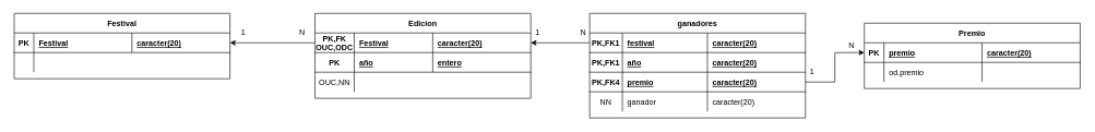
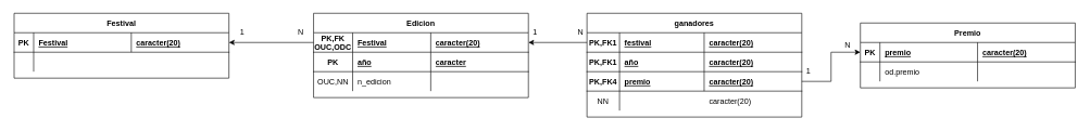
  <mxCell id="0" />
  <mxCell id="1" parent="0" />
  <mxCell id="2" value="Festival" style="shape=table;startSize=30;container=1;collapsible=1;childLayout=tableLayout;fixedRows=1;rowLines=0;fontStyle=1;align=center;resizeLast=1;" vertex="1" parent="1"><mxGeometry x="20" y="20" width="330" height="100" as="geometry" /></mxCell>
  <mxCell id="3" value="" style="shape=partialRectangle;collapsible=0;dropTarget=0;pointerEvents=0;fillColor=none;top=0;left=0;bottom=1;right=0;points=[[0,0.5],[1,0.5]];portConstraint=eastwest;" vertex="1" parent="2"><mxGeometry y="30" width="330" height="30" as="geometry" /></mxCell>
  <mxCell id="4" value="PK" style="shape=partialRectangle;connectable=0;fillColor=none;top=0;left=0;bottom=0;right=0;fontStyle=1;overflow=hidden;" vertex="1" parent="3"><mxGeometry width="30" height="30" as="geometry"><mxRectangle width="30" height="30" as="alternateBounds" /></mxGeometry></mxCell>
  <mxCell id="5" value="Festival" style="shape=partialRectangle;connectable=0;fillColor=none;top=0;left=0;bottom=0;right=0;align=left;spacingLeft=6;fontStyle=5;overflow=hidden;" vertex="1" parent="3"><mxGeometry x="30" width="150" height="30" as="geometry"><mxRectangle width="150" height="30" as="alternateBounds" /></mxGeometry></mxCell>
  <mxCell id="6" value="caracter(20)" style="shape=partialRectangle;connectable=0;fillColor=none;top=0;left=0;bottom=0;right=0;align=left;spacingLeft=6;fontStyle=5;overflow=hidden;" vertex="1" parent="3"><mxGeometry x="180" width="150" height="30" as="geometry"><mxRectangle width="150" height="30" as="alternateBounds" /></mxGeometry></mxCell>
  <mxCell id="7" value="" style="shape=partialRectangle;collapsible=0;dropTarget=0;pointerEvents=0;fillColor=none;top=0;left=0;bottom=0;right=0;points=[[0,0.5],[1,0.5]];portConstraint=eastwest;" vertex="1" parent="2"><mxGeometry y="60" width="330" height="30" as="geometry" /></mxCell>
  <mxCell id="8" value="" style="shape=partialRectangle;connectable=0;fillColor=none;top=0;left=0;bottom=0;right=0;editable=1;overflow=hidden;" vertex="1" parent="7"><mxGeometry width="30" height="30" as="geometry"><mxRectangle width="30" height="30" as="alternateBounds" /></mxGeometry></mxCell>
  <mxCell id="9" style="shape=partialRectangle;connectable=0;fillColor=none;top=0;left=0;bottom=0;right=0;align=left;spacingLeft=6;overflow=hidden;" vertex="1" parent="7"><mxGeometry x="180" width="150" height="30" as="geometry"><mxRectangle width="150" height="30" as="alternateBounds" /></mxGeometry></mxCell>
  <mxCell id="10" value="Edicion" style="shape=table;startSize=30;container=1;collapsible=1;childLayout=tableLayout;fixedRows=1;rowLines=0;fontStyle=1;align=center;resizeLast=1;" vertex="1" parent="1"><mxGeometry x="480" y="20" width="330" height="130" as="geometry" /></mxCell>
  <mxCell id="11" value="" style="shape=partialRectangle;collapsible=0;dropTarget=0;pointerEvents=0;fillColor=none;top=0;left=0;bottom=1;right=0;points=[[0,0.5],[1,0.5]];portConstraint=eastwest;" vertex="1" parent="10"><mxGeometry y="30" width="330" height="30" as="geometry" /></mxCell>
  <mxCell id="12" value="PK,FK&#10;OUC,ODC" style="shape=partialRectangle;connectable=0;fillColor=none;top=0;left=0;bottom=0;right=0;fontStyle=1;overflow=hidden;" vertex="1" parent="11"><mxGeometry width="60" height="30" as="geometry"><mxRectangle width="60" height="30" as="alternateBounds" /></mxGeometry></mxCell>
  <mxCell id="13" value="Festival" style="shape=partialRectangle;connectable=0;fillColor=none;top=0;left=0;bottom=0;right=0;align=left;spacingLeft=6;fontStyle=5;overflow=hidden;" vertex="1" parent="11"><mxGeometry x="60" width="120" height="30" as="geometry"><mxRectangle width="120" height="30" as="alternateBounds" /></mxGeometry></mxCell>
  <mxCell id="14" value="caracter(20)" style="shape=partialRectangle;connectable=0;fillColor=none;top=0;left=0;bottom=0;right=0;align=left;spacingLeft=6;fontStyle=5;overflow=hidden;" vertex="1" parent="11"><mxGeometry x="180" width="150" height="30" as="geometry"><mxRectangle width="150" height="30" as="alternateBounds" /></mxGeometry></mxCell>
  <mxCell id="15" value="" style="shape=partialRectangle;collapsible=0;dropTarget=0;pointerEvents=0;fillColor=none;top=0;left=0;bottom=1;right=0;points=[[0,0.5],[1,0.5]];portConstraint=eastwest;" vertex="1" parent="10"><mxGeometry y="60" width="330" height="30" as="geometry" /></mxCell>
  <mxCell id="16" value="PK" style="shape=partialRectangle;connectable=0;fillColor=none;top=0;left=0;bottom=0;right=0;fontStyle=1;overflow=hidden;" vertex="1" parent="15"><mxGeometry width="60" height="30" as="geometry"><mxRectangle width="60" height="30" as="alternateBounds" /></mxGeometry></mxCell>
  <mxCell id="17" value="año" style="shape=partialRectangle;connectable=0;fillColor=none;top=0;left=0;bottom=0;right=0;align=left;spacingLeft=6;fontStyle=5;overflow=hidden;" vertex="1" parent="15"><mxGeometry x="60" width="120" height="30" as="geometry"><mxRectangle width="120" height="30" as="alternateBounds" /></mxGeometry></mxCell>
- <mxCell id="18" value="entero" style="shape=partialRectangle;connectable=0;fillColor=none;top=0;left=0;bottom=0;right=0;align=left;spacingLeft=6;fontStyle=5;overflow=hidden;" vertex="1" parent="15"><mxGeometry x="180" width="150" height="30" as="geometry"><mxRectangle width="150" height="30" as="alternateBounds" /></mxGeometry></mxCell>
+ <mxCell id="18" value="caracter" style="shape=partialRectangle;connectable=0;fillColor=none;top=0;left=0;bottom=0;right=0;align=left;spacingLeft=6;fontStyle=5;overflow=hidden;" vertex="1" parent="15"><mxGeometry x="180" width="150" height="30" as="geometry"><mxRectangle width="150" height="30" as="alternateBounds" /></mxGeometry></mxCell>
  <mxCell id="19" value="" style="shape=partialRectangle;collapsible=0;dropTarget=0;pointerEvents=0;fillColor=none;top=0;left=0;bottom=0;right=0;points=[[0,0.5],[1,0.5]];portConstraint=eastwest;" vertex="1" parent="10"><mxGeometry y="90" width="330" height="30" as="geometry" /></mxCell>
  <mxCell id="20" value="OUC,NN" style="shape=partialRectangle;connectable=0;fillColor=none;top=0;left=0;bottom=0;right=0;editable=1;overflow=hidden;" vertex="1" parent="19"><mxGeometry width="60" height="30" as="geometry"><mxRectangle width="60" height="30" as="alternateBounds" /></mxGeometry></mxCell>
+ <mxCell id="21" value="n_edicion" style="shape=partialRectangle;connectable=0;fillColor=none;top=0;left=0;bottom=0;right=0;align=left;spacingLeft=6;overflow=hidden;" vertex="1" parent="19"><mxGeometry x="60" width="120" height="30" as="geometry"><mxRectangle width="120" height="30" as="alternateBounds" /></mxGeometry></mxCell>
  <mxCell id="22" style="shape=partialRectangle;connectable=0;fillColor=none;top=0;left=0;bottom=0;right=0;align=left;spacingLeft=6;overflow=hidden;" vertex="1" parent="19"><mxGeometry x="180" width="150" height="30" as="geometry"><mxRectangle width="150" height="30" as="alternateBounds" /></mxGeometry></mxCell>
  <mxCell id="23" value="Premio" style="shape=table;startSize=30;container=1;collapsible=1;childLayout=tableLayout;fixedRows=1;rowLines=0;fontStyle=1;align=center;resizeLast=1;" vertex="1" parent="1"><mxGeometry x="1320" y="35" width="330" height="100" as="geometry" /></mxCell>
  <mxCell id="24" value="" style="shape=partialRectangle;collapsible=0;dropTarget=0;pointerEvents=0;fillColor=none;top=0;left=0;bottom=1;right=0;points=[[0,0.5],[1,0.5]];portConstraint=eastwest;" vertex="1" parent="23"><mxGeometry y="30" width="330" height="30" as="geometry" /></mxCell>
  <mxCell id="25" value="PK" style="shape=partialRectangle;connectable=0;fillColor=none;top=0;left=0;bottom=0;right=0;fontStyle=1;overflow=hidden;" vertex="1" parent="24"><mxGeometry width="30" height="30" as="geometry"><mxRectangle width="30" height="30" as="alternateBounds" /></mxGeometry></mxCell>
  <mxCell id="26" value="premio" style="shape=partialRectangle;connectable=0;fillColor=none;top=0;left=0;bottom=0;right=0;align=left;spacingLeft=6;fontStyle=5;overflow=hidden;" vertex="1" parent="24"><mxGeometry x="30" width="150" height="30" as="geometry"><mxRectangle width="150" height="30" as="alternateBounds" /></mxGeometry></mxCell>
  <mxCell id="27" value="caracter(20)" style="shape=partialRectangle;connectable=0;fillColor=none;top=0;left=0;bottom=0;right=0;align=left;spacingLeft=6;fontStyle=5;overflow=hidden;" vertex="1" parent="24"><mxGeometry x="180" width="150" height="30" as="geometry"><mxRectangle width="150" height="30" as="alternateBounds" /></mxGeometry></mxCell>
  <mxCell id="28" value="" style="shape=partialRectangle;collapsible=0;dropTarget=0;pointerEvents=0;fillColor=none;top=0;left=0;bottom=0;right=0;points=[[0,0.5],[1,0.5]];portConstraint=eastwest;" vertex="1" parent="23"><mxGeometry y="60" width="330" height="30" as="geometry" /></mxCell>
  <mxCell id="29" value="" style="shape=partialRectangle;connectable=0;fillColor=none;top=0;left=0;bottom=0;right=0;editable=1;overflow=hidden;" vertex="1" parent="28"><mxGeometry width="30" height="30" as="geometry"><mxRectangle width="30" height="30" as="alternateBounds" /></mxGeometry></mxCell>
  <mxCell id="30" value="od.premio" style="shape=partialRectangle;connectable=0;fillColor=none;top=0;left=0;bottom=0;right=0;align=left;spacingLeft=6;overflow=hidden;" vertex="1" parent="28"><mxGeometry x="30" width="150" height="30" as="geometry"><mxRectangle width="150" height="30" as="alternateBounds" /></mxGeometry></mxCell>
  <mxCell id="31" style="shape=partialRectangle;connectable=0;fillColor=none;top=0;left=0;bottom=0;right=0;align=left;spacingLeft=6;overflow=hidden;" vertex="1" parent="28"><mxGeometry x="180" width="150" height="30" as="geometry"><mxRectangle width="150" height="30" as="alternateBounds" /></mxGeometry></mxCell>
  <mxCell id="32" value="ganadores" style="shape=table;startSize=30;container=1;collapsible=1;childLayout=tableLayout;fixedRows=1;rowLines=0;fontStyle=1;align=center;resizeLast=1;" vertex="1" parent="1"><mxGeometry x="900" y="20" width="330" height="160" as="geometry" /></mxCell>
  <mxCell id="33" value="" style="shape=partialRectangle;collapsible=0;dropTarget=0;pointerEvents=0;fillColor=none;top=0;left=0;bottom=1;right=0;points=[[0,0.5],[1,0.5]];portConstraint=eastwest;" vertex="1" parent="32"><mxGeometry y="30" width="330" height="30" as="geometry" /></mxCell>
  <mxCell id="34" value="PK,FK1" style="shape=partialRectangle;connectable=0;fillColor=none;top=0;left=0;bottom=0;right=0;fontStyle=1;overflow=hidden;" vertex="1" parent="33"><mxGeometry width="50" height="30" as="geometry"><mxRectangle width="50" height="30" as="alternateBounds" /></mxGeometry></mxCell>
  <mxCell id="35" value="festival" style="shape=partialRectangle;connectable=0;fillColor=none;top=0;left=0;bottom=0;right=0;align=left;spacingLeft=6;fontStyle=5;overflow=hidden;" vertex="1" parent="33"><mxGeometry x="50" width="130" height="30" as="geometry"><mxRectangle width="130" height="30" as="alternateBounds" /></mxGeometry></mxCell>
  <mxCell id="36" value="caracter(20)" style="shape=partialRectangle;connectable=0;fillColor=none;top=0;left=0;bottom=0;right=0;align=left;spacingLeft=6;fontStyle=5;overflow=hidden;" vertex="1" parent="33"><mxGeometry x="180" width="150" height="30" as="geometry"><mxRectangle width="150" height="30" as="alternateBounds" /></mxGeometry></mxCell>
  <mxCell id="37" value="" style="shape=partialRectangle;collapsible=0;dropTarget=0;pointerEvents=0;fillColor=none;top=0;left=0;bottom=1;right=0;points=[[0,0.5],[1,0.5]];portConstraint=eastwest;" vertex="1" parent="32"><mxGeometry y="60" width="330" height="30" as="geometry" /></mxCell>
  <mxCell id="38" value="PK,FK1" style="shape=partialRectangle;connectable=0;fillColor=none;top=0;left=0;bottom=0;right=0;fontStyle=1;overflow=hidden;" vertex="1" parent="37"><mxGeometry width="50" height="30" as="geometry"><mxRectangle width="50" height="30" as="alternateBounds" /></mxGeometry></mxCell>
  <mxCell id="39" value="año" style="shape=partialRectangle;connectable=0;fillColor=none;top=0;left=0;bottom=0;right=0;align=left;spacingLeft=6;fontStyle=5;overflow=hidden;" vertex="1" parent="37"><mxGeometry x="50" width="130" height="30" as="geometry"><mxRectangle width="130" height="30" as="alternateBounds" /></mxGeometry></mxCell>
  <mxCell id="40" value="caracter(20)" style="shape=partialRectangle;connectable=0;fillColor=none;top=0;left=0;bottom=0;right=0;align=left;spacingLeft=6;fontStyle=5;overflow=hidden;" vertex="1" parent="37"><mxGeometry x="180" width="150" height="30" as="geometry"><mxRectangle width="150" height="30" as="alternateBounds" /></mxGeometry></mxCell>
  <mxCell id="41" value="" style="shape=partialRectangle;collapsible=0;dropTarget=0;pointerEvents=0;fillColor=none;top=0;left=0;bottom=1;right=0;points=[[0,0.5],[1,0.5]];portConstraint=eastwest;" vertex="1" parent="32"><mxGeometry y="90" width="330" height="30" as="geometry" /></mxCell>
  <mxCell id="42" value="PK,FK4" style="shape=partialRectangle;connectable=0;fillColor=none;top=0;left=0;bottom=0;right=0;fontStyle=1;overflow=hidden;" vertex="1" parent="41"><mxGeometry width="50" height="30" as="geometry"><mxRectangle width="50" height="30" as="alternateBounds" /></mxGeometry></mxCell>
  <mxCell id="43" value="premio" style="shape=partialRectangle;connectable=0;fillColor=none;top=0;left=0;bottom=0;right=0;align=left;spacingLeft=6;fontStyle=5;overflow=hidden;" vertex="1" parent="41"><mxGeometry x="50" width="130" height="30" as="geometry"><mxRectangle width="130" height="30" as="alternateBounds" /></mxGeometry></mxCell>
  <mxCell id="44" value="caracter(20)" style="shape=partialRectangle;connectable=0;fillColor=none;top=0;left=0;bottom=0;right=0;align=left;spacingLeft=6;fontStyle=5;overflow=hidden;" vertex="1" parent="41"><mxGeometry x="180" width="150" height="30" as="geometry"><mxRectangle width="150" height="30" as="alternateBounds" /></mxGeometry></mxCell>
  <mxCell id="45" value="" style="shape=partialRectangle;collapsible=0;dropTarget=0;pointerEvents=0;fillColor=none;top=0;left=0;bottom=0;right=0;points=[[0,0.5],[1,0.5]];portConstraint=eastwest;" vertex="1" parent="32"><mxGeometry y="120" width="330" height="30" as="geometry" /></mxCell>
  <mxCell id="46" value="NN" style="shape=partialRectangle;connectable=0;fillColor=none;top=0;left=0;bottom=0;right=0;editable=1;overflow=hidden;" vertex="1" parent="45"><mxGeometry width="50" height="30" as="geometry"><mxRectangle width="50" height="30" as="alternateBounds" /></mxGeometry></mxCell>
- <mxCell id="47" value="ganador" style="shape=partialRectangle;connectable=0;fillColor=none;top=0;left=0;bottom=0;right=0;align=left;spacingLeft=6;overflow=hidden;" vertex="1" parent="45"><mxGeometry x="50" width="130" height="30" as="geometry"><mxRectangle width="130" height="30" as="alternateBounds" /></mxGeometry></mxCell>
  <mxCell id="48" value="caracter(20)" style="shape=partialRectangle;connectable=0;fillColor=none;top=0;left=0;bottom=0;right=0;align=left;spacingLeft=6;overflow=hidden;" vertex="1" parent="45"><mxGeometry x="180" width="150" height="30" as="geometry"><mxRectangle width="150" height="30" as="alternateBounds" /></mxGeometry></mxCell>
  <mxCell id="49" style="edgeStyle=orthogonalEdgeStyle;rounded=0;orthogonalLoop=1;jettySize=auto;html=1;exitX=0;exitY=0.5;exitDx=0;exitDy=0;entryX=1;entryY=0.5;entryDx=0;entryDy=0;" edge="1" parent="1" source="11" target="3"><mxGeometry relative="1" as="geometry" /></mxCell>
  <mxCell id="50" style="edgeStyle=orthogonalEdgeStyle;rounded=0;orthogonalLoop=1;jettySize=auto;html=1;exitX=0;exitY=0.5;exitDx=0;exitDy=0;entryX=1;entryY=0.5;entryDx=0;entryDy=0;" edge="1" parent="1" source="33" target="11"><mxGeometry relative="1" as="geometry" /></mxCell>
  <mxCell id="51" style="edgeStyle=orthogonalEdgeStyle;rounded=0;orthogonalLoop=1;jettySize=auto;html=1;exitX=1;exitY=0.5;exitDx=0;exitDy=0;entryX=0;entryY=0.5;entryDx=0;entryDy=0;" edge="1" parent="1" source="41" target="24"><mxGeometry relative="1" as="geometry" /></mxCell>
  <mxCell id="52" value="1" style="text;html=1;align=center;verticalAlign=middle;resizable=0;points=[];autosize=1;strokeColor=none;fillColor=none;" vertex="1" parent="1"><mxGeometry x="1230" y="100" width="20" height="20" as="geometry" /></mxCell>
  <mxCell id="53" value="N" style="text;html=1;align=center;verticalAlign=middle;resizable=0;points=[];autosize=1;strokeColor=none;fillColor=none;" vertex="1" parent="1"><mxGeometry x="1290" y="60" width="20" height="20" as="geometry" /></mxCell>
  <mxCell id="54" value="N" style="text;html=1;align=center;verticalAlign=middle;resizable=0;points=[];autosize=1;strokeColor=none;fillColor=none;" vertex="1" parent="1"><mxGeometry x="880" y="40" width="20" height="20" as="geometry" /></mxCell>
  <mxCell id="55" value="1" style="text;html=1;align=center;verticalAlign=middle;resizable=0;points=[];autosize=1;strokeColor=none;fillColor=none;" vertex="1" parent="1"><mxGeometry x="810" y="40" width="20" height="20" as="geometry" /></mxCell>
  <mxCell id="56" value="1" style="text;html=1;align=center;verticalAlign=middle;resizable=0;points=[];autosize=1;strokeColor=none;fillColor=none;" vertex="1" parent="1"><mxGeometry x="360" y="40" width="20" height="20" as="geometry" /></mxCell>
  <mxCell id="57" value="N" style="text;html=1;align=center;verticalAlign=middle;resizable=0;points=[];autosize=1;strokeColor=none;fillColor=none;" vertex="1" parent="1"><mxGeometry x="450" y="40" width="20" height="20" as="geometry" /></mxCell>
